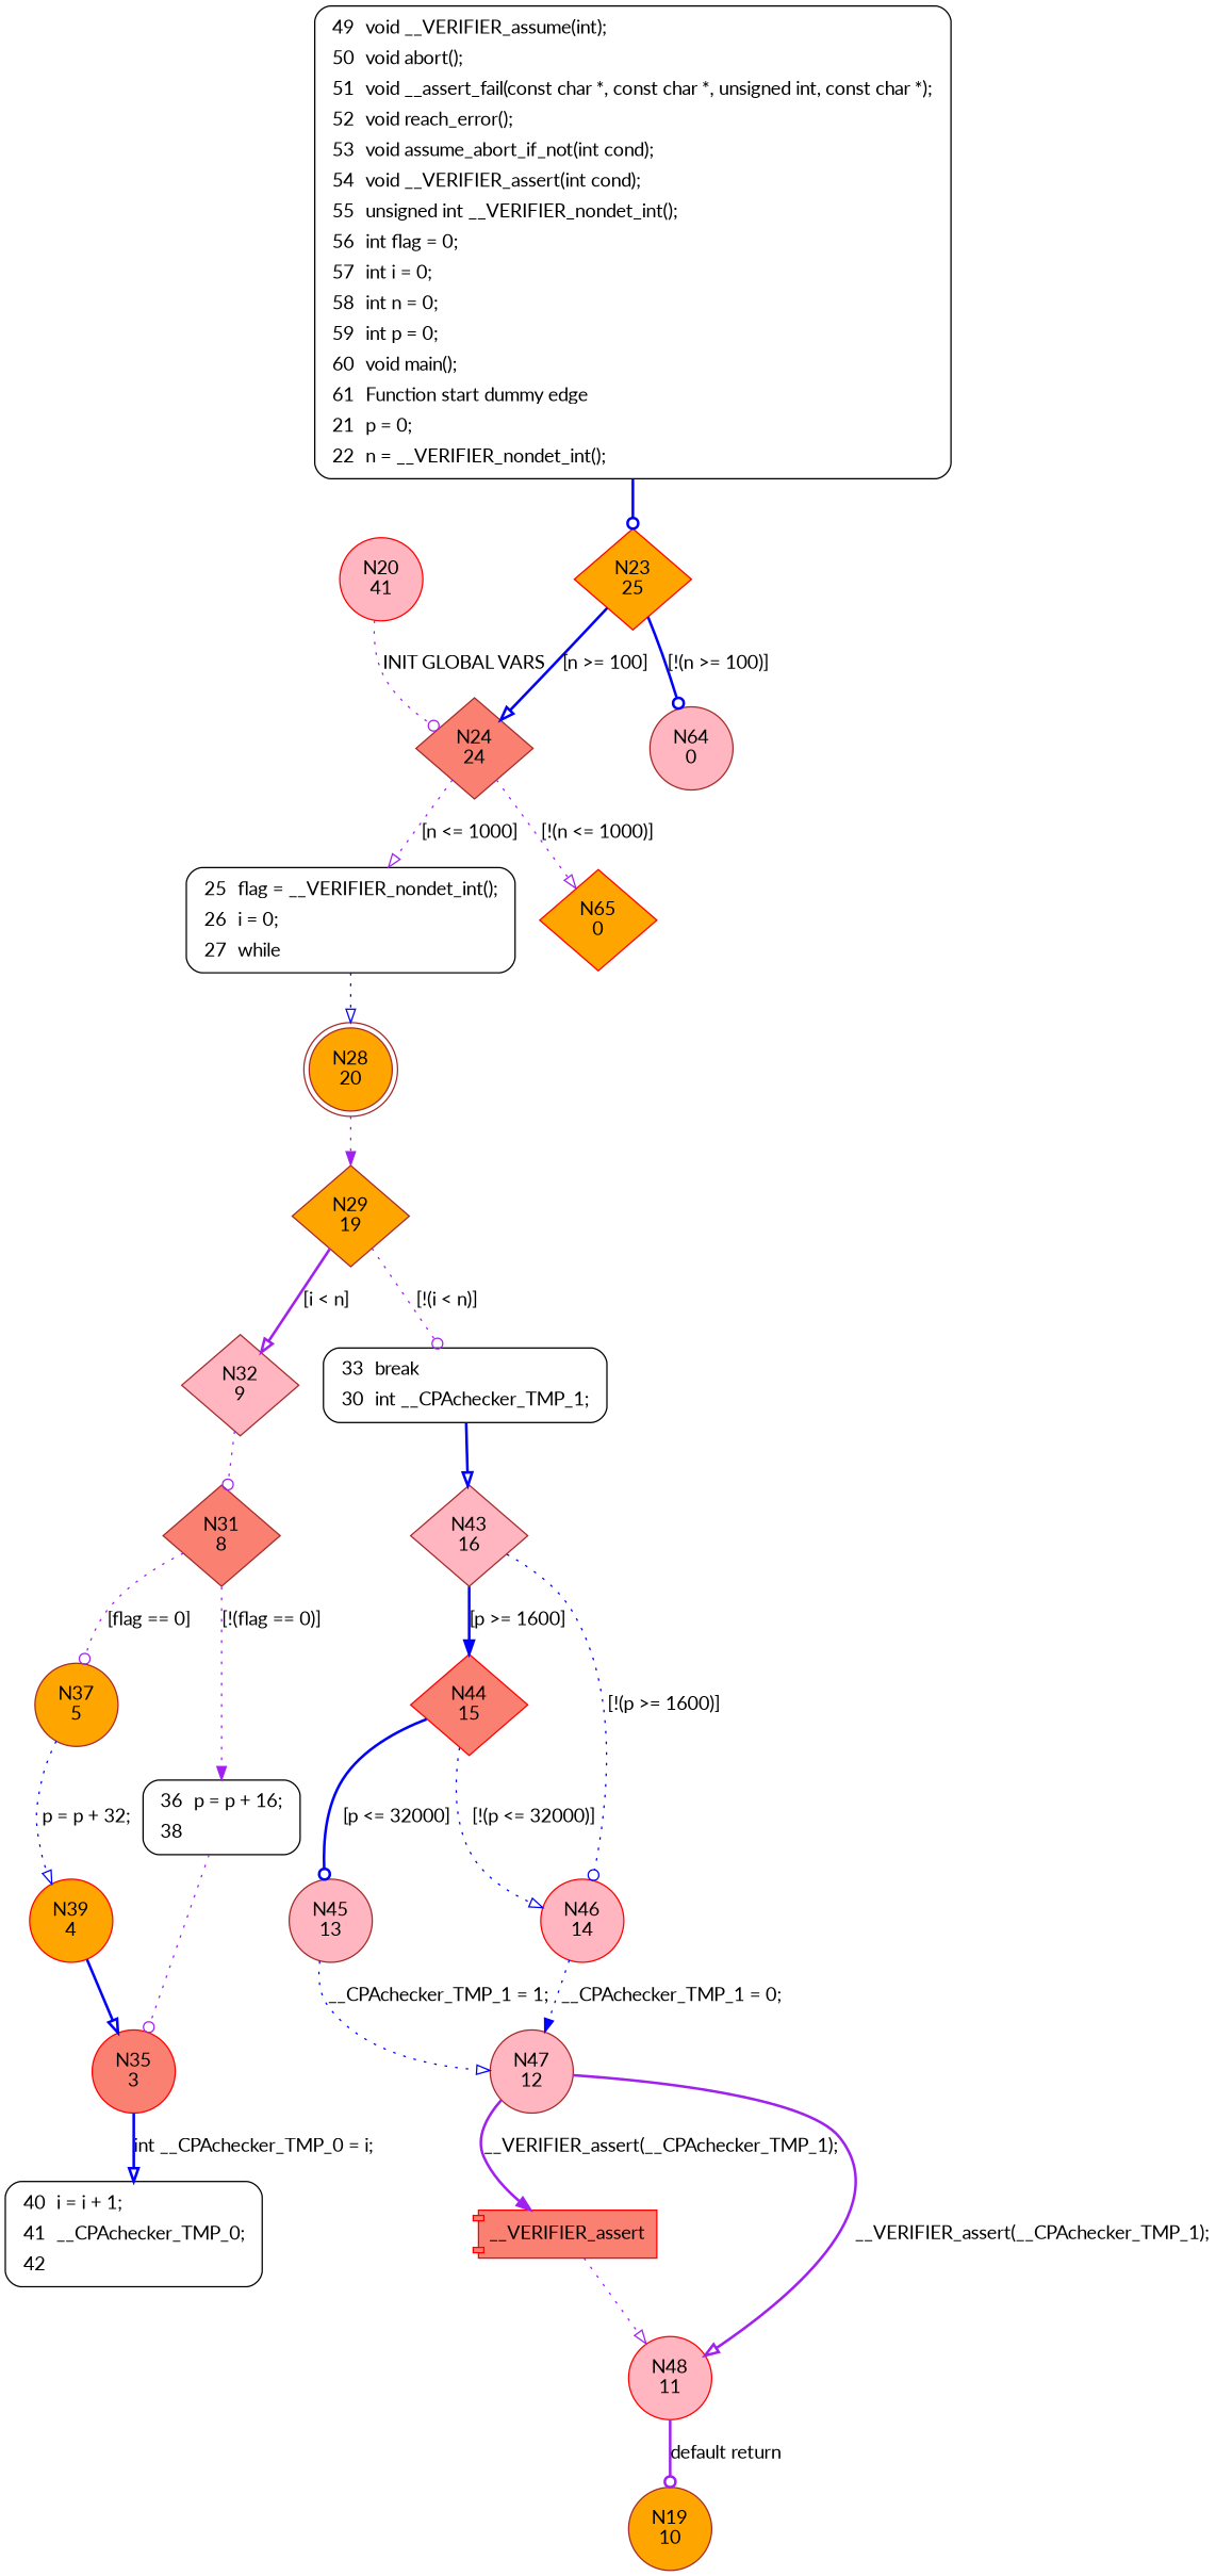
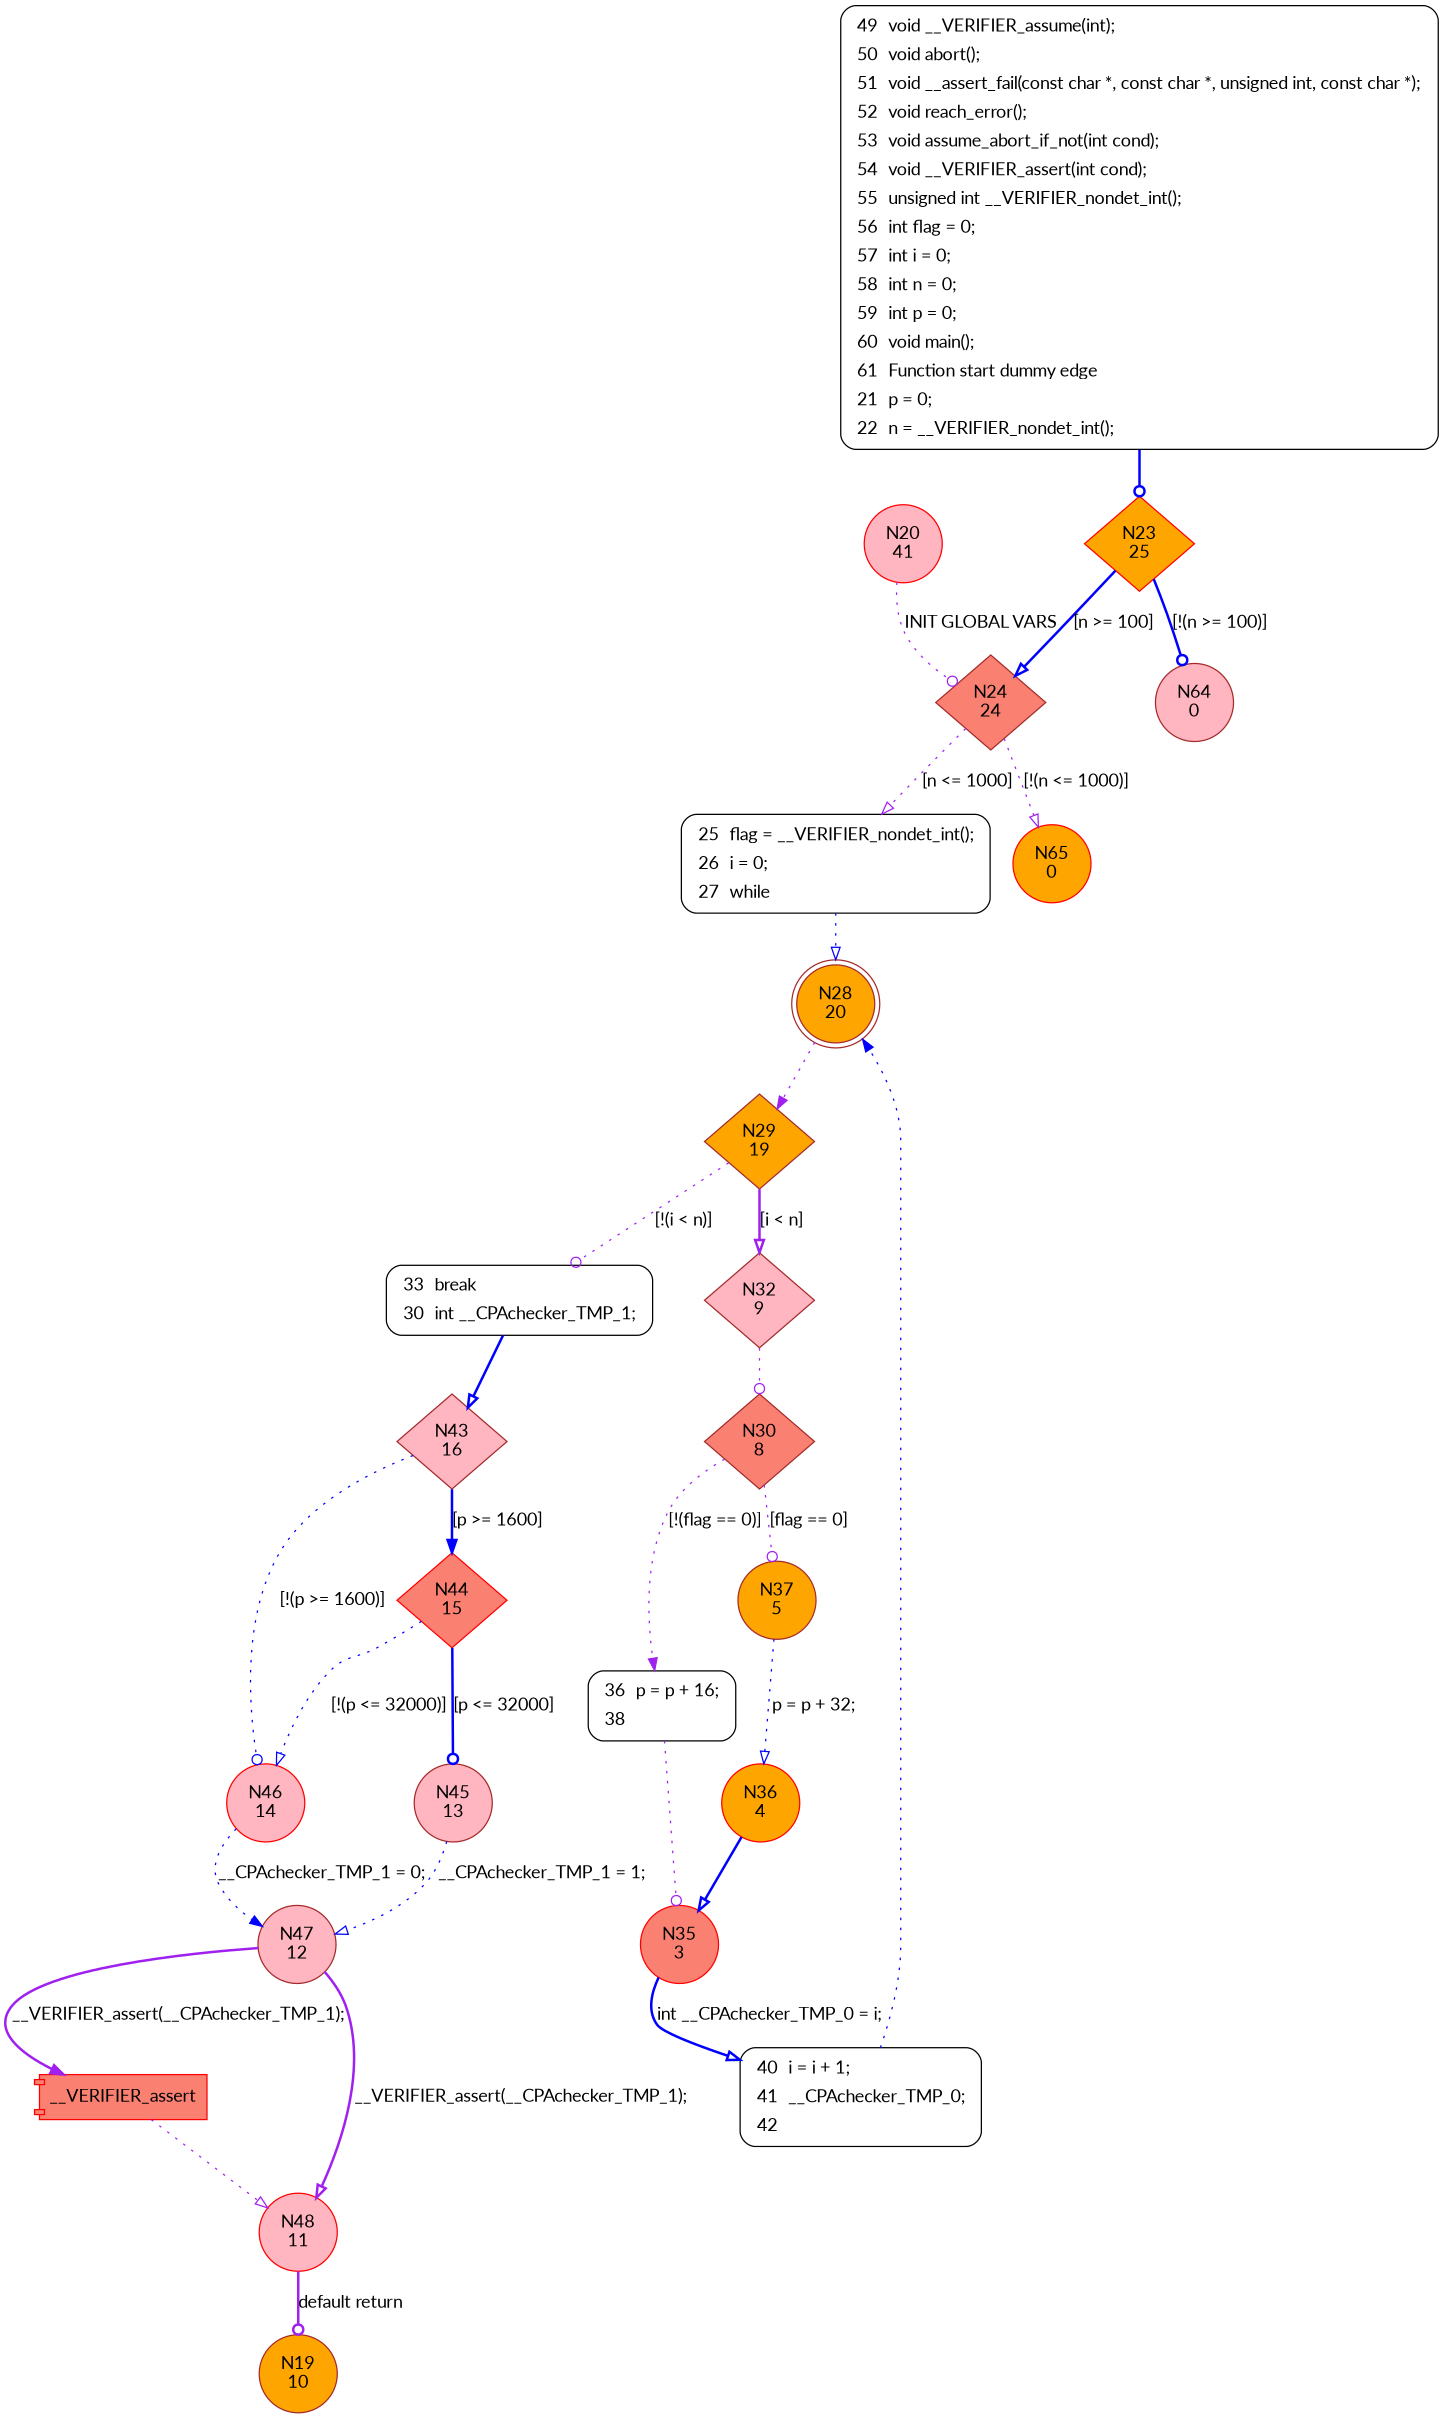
  digraph {
    fontname=Lato
    node [color=brown fillcolor=lightpink fontname=Lato shape=circle style=filled]
    edge [arrowhead=onormal color=blue fontname=Lato style=dotted]
    n1 [color=red label="N20\n41"]
    n2 [fillcolor=salmon label="N24\n24" shape=diamond]
    n3 [fillcolor=white label=<<table border="0" cellborder="0" cellpadding="3" bgcolor="white"><tr><td align="right">49</td><td align="left">void __VERIFIER_assume(int);</td></tr><tr><td align="right">50</td><td align="left">void abort();</td></tr><tr><td align="right">51</td><td align="left">void __assert_fail(const char *, const char *, unsigned int, const char *);</td></tr><tr><td align="right">52</td><td align="left">void reach_error();</td></tr><tr><td align="right">53</td><td align="left">void assume_abort_if_not(int cond);</td></tr><tr><td align="right">54</td><td align="left">void __VERIFIER_assert(int cond);</td></tr><tr><td align="right">55</td><td align="left">unsigned int __VERIFIER_nondet_int();</td></tr><tr><td align="right">56</td><td align="left">int flag = 0;</td></tr><tr><td align="right">57</td><td align="left">int i = 0;</td></tr><tr><td align="right">58</td><td align="left">int n = 0;</td></tr><tr><td align="right">59</td><td align="left">int p = 0;</td></tr><tr><td align="right">60</td><td align="left">void main();</td></tr><tr><td align="right">61</td><td align="left">Function start dummy edge</td></tr><tr><td align="right">21</td><td align="left">p = 0;</td></tr><tr><td align="right">22</td><td align="left">n = __VERIFIER_nondet_int();</td></tr></table>> penwidth=1 shape=Mrecord style="filled,bold" color=""]
    n4 [color=red fillcolor=orange label="N23\n25" shape=diamond]
    n5 [label="N64\n0"]
    n6 [fillcolor=white label=<<table border="0" cellborder="0" cellpadding="3" bgcolor="white"><tr><td align="right">25</td><td align="left">flag = __VERIFIER_nondet_int();</td></tr><tr><td align="right">26</td><td align="left">i = 0;</td></tr><tr><td align="right">27</td><td align="left">while</td></tr></table>> penwidth=1 shape=Mrecord style="filled,bold" color=""]
-   n7 [color=red fillcolor=orange label="N65\n0" shape=diamond]
+   n7 [color=red fillcolor=orange label="N65\n0"]
    n8 [fillcolor=orange label="N28\n20" shape=doublecircle]
    n9 [fillcolor=orange label="N29\n19" shape=diamond]
    n10 [label="N32\n9" shape=diamond]
    n11 [fillcolor=white label=<<table border="0" cellborder="0" cellpadding="3" bgcolor="white"><tr><td align="right">33</td><td align="left">break</td></tr><tr><td align="right">30</td><td align="left">int __CPAchecker_TMP_1;</td></tr></table>> penwidth=1 shape=Mrecord style="filled,bold" color=""]
-   n12 [fillcolor=salmon label="N31\n8" shape=diamond]
+   n12 [fillcolor=salmon label="N30\n8" shape=diamond]
    n13 [label="N43\n16" shape=diamond]
    n14 [fillcolor=orange label="N37\n5"]
    n15 [fillcolor=white label=<<table border="0" cellborder="0" cellpadding="3" bgcolor="white"><tr><td align="right">36</td><td align="left">p = p + 16;</td></tr><tr><td align="right">38</td><td align="left"></td></tr></table>> penwidth=1 shape=Mrecord style="filled,bold" color=""]
    n16 [color=red fillcolor=salmon label="N44\n15" shape=diamond]
    n17 [color=red label="N46\n14"]
    n18 [label="N45\n13"]
    n19 [label="N47\n12"]
    n20 [color=red label="N48\n11"]
    n21 [color=red fillcolor=salmon label=__VERIFIER_assert shape=component]
    n22 [fillcolor=orange label="N19\n10"]
-   n23 [color=red fillcolor=orange label="N39\n4"]
+   n23 [color=red fillcolor=orange label="N36\n4"]
    n24 [color=red fillcolor=salmon label="N35\n3"]
    n25 [fillcolor=white label=<<table border="0" cellborder="0" cellpadding="3" bgcolor="white"><tr><td align="right">40</td><td align="left">i = i + 1;</td></tr><tr><td align="right">41</td><td align="left">__CPAchecker_TMP_0;</td></tr><tr><td align="right">42</td><td align="left"></td></tr></table>> penwidth=1 shape=Mrecord style="filled,bold" color=""]
    n1 -> n2 [arrowhead=odot color=purple label="INIT GLOBAL VARS"]
    n2 -> n6 [color=purple label="[n <= 1000]"]
    n2 -> n7 [color=purple label="[!(n <= 1000)]"]
    n3 -> n4 [arrowhead=odot style=bold]
    n4 -> n2 [label="[n >= 100]" style=bold]
    n4 -> n5 [arrowhead=odot label="[!(n >= 100)]" style=bold]
    n6 -> n8
    n8 -> n9 [arrowhead=normal color=purple]
    n9 -> n10 [color=purple label="[i < n]" style=bold]
    n9 -> n11 [arrowhead=odot color=purple label="[!(i < n)]"]
    n10 -> n12 [arrowhead=odot color=purple]
    n11 -> n13 [style=bold]
    n12 -> n14 [arrowhead=odot color=purple label="[flag == 0]"]
    n12 -> n15 [arrowhead=normal color=purple label="[!(flag == 0)]"]
    n13 -> n16 [arrowhead=normal label="[p >= 1600]" style=bold]
    n13 -> n17 [arrowhead=odot label="[!(p >= 1600)]"]
    n14 -> n23 [label="p = p + 32;"]
    n15 -> n24 [arrowhead=odot color=purple]
    n16 -> n17 [label="[!(p <= 32000)]"]
    n16 -> n18 [arrowhead=odot label="[p <= 32000]" style=bold]
    n17 -> n19 [arrowhead=normal label="__CPAchecker_TMP_1 = 0;"]
    n18 -> n19 [label="__CPAchecker_TMP_1 = 1;"]
    n19 -> n20 [color=purple label="__VERIFIER_assert(__CPAchecker_TMP_1);" style=bold]
    n19 -> n21 [arrowhead=normal color=purple label="__VERIFIER_assert(__CPAchecker_TMP_1);" style=bold]
    n20 -> n22 [arrowhead=odot color=purple label="default return" style=bold]
    n21 -> n20 [color=purple]
    n23 -> n24 [style=bold]
    n24 -> n25 [label="int __CPAchecker_TMP_0 = i;" style=bold]
+   n25 -> n8 [arrowhead=normal]
  }
